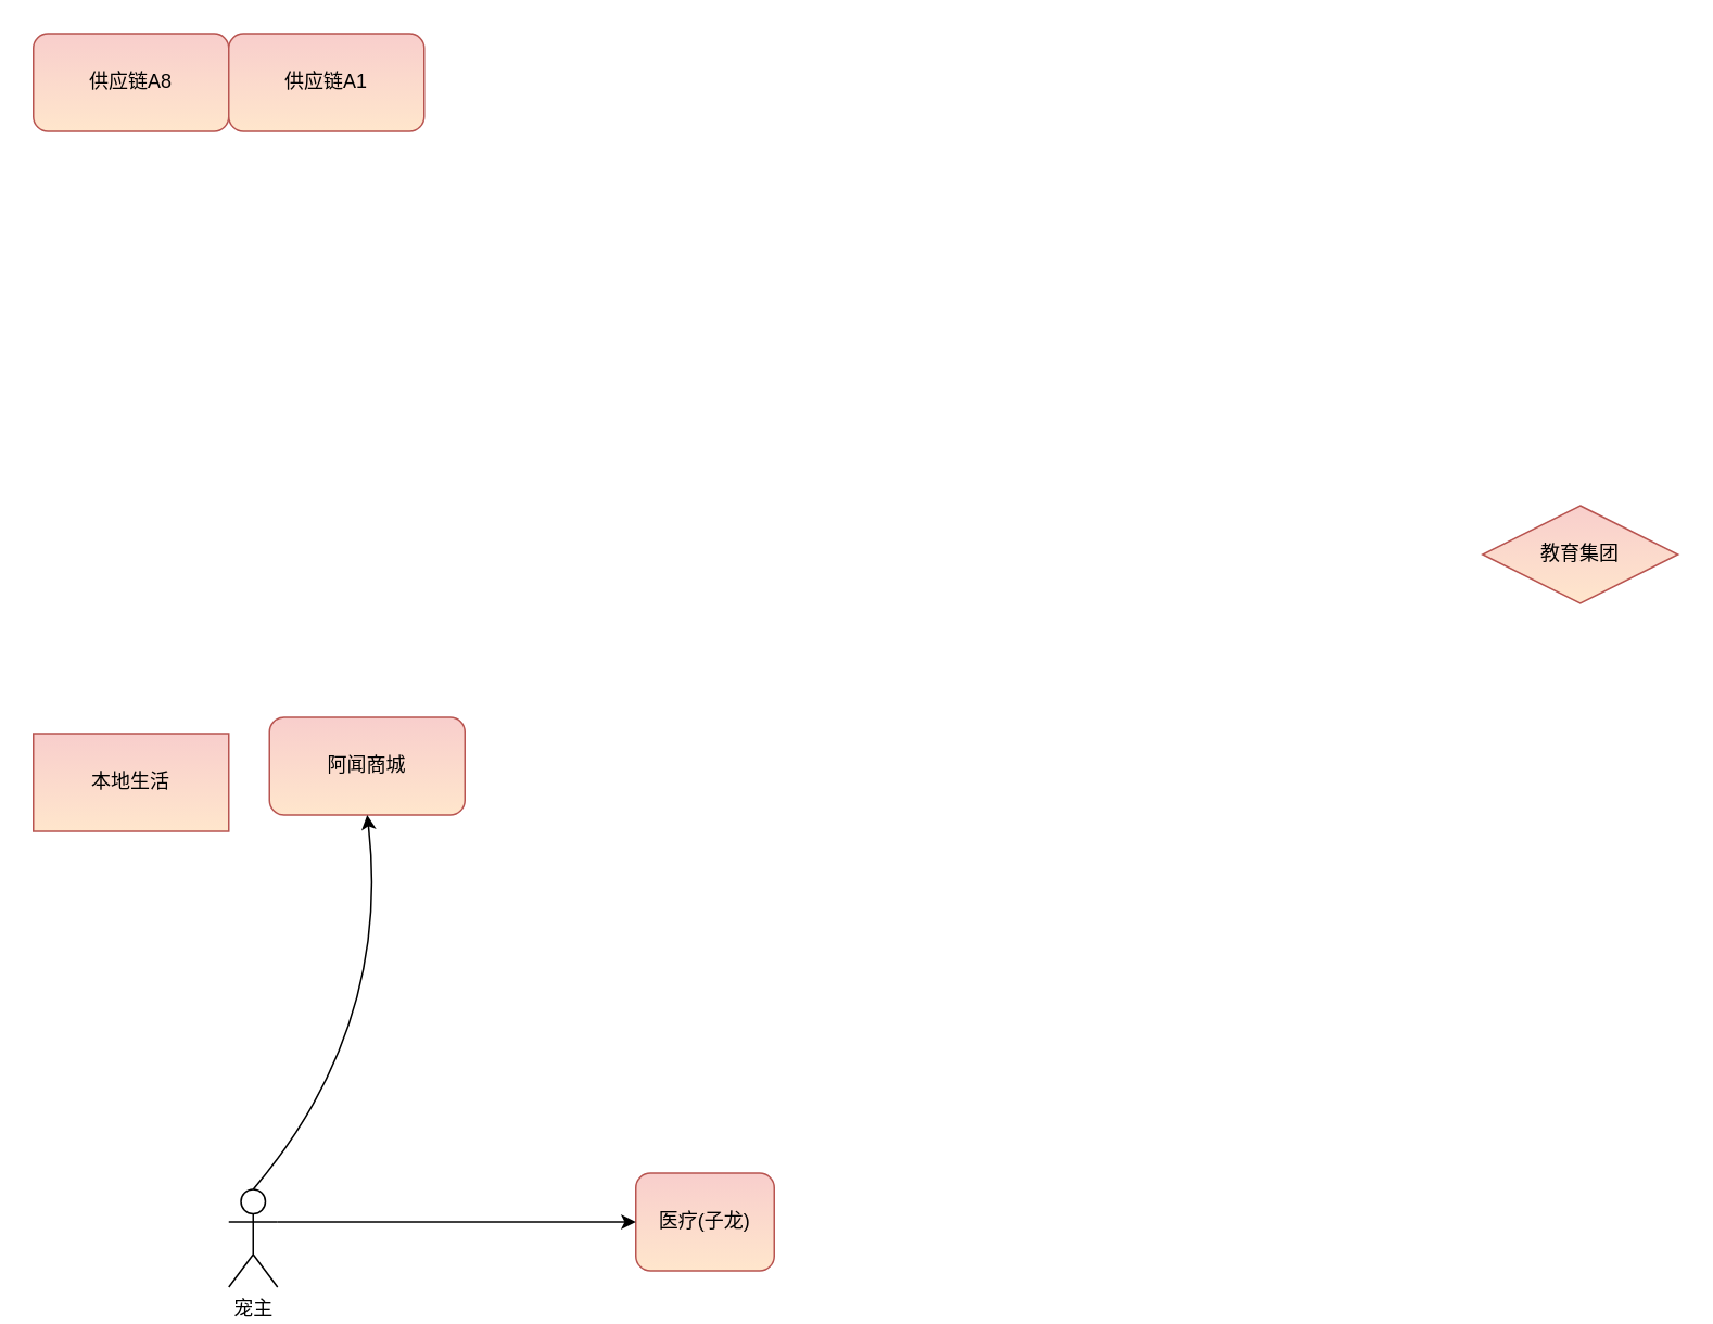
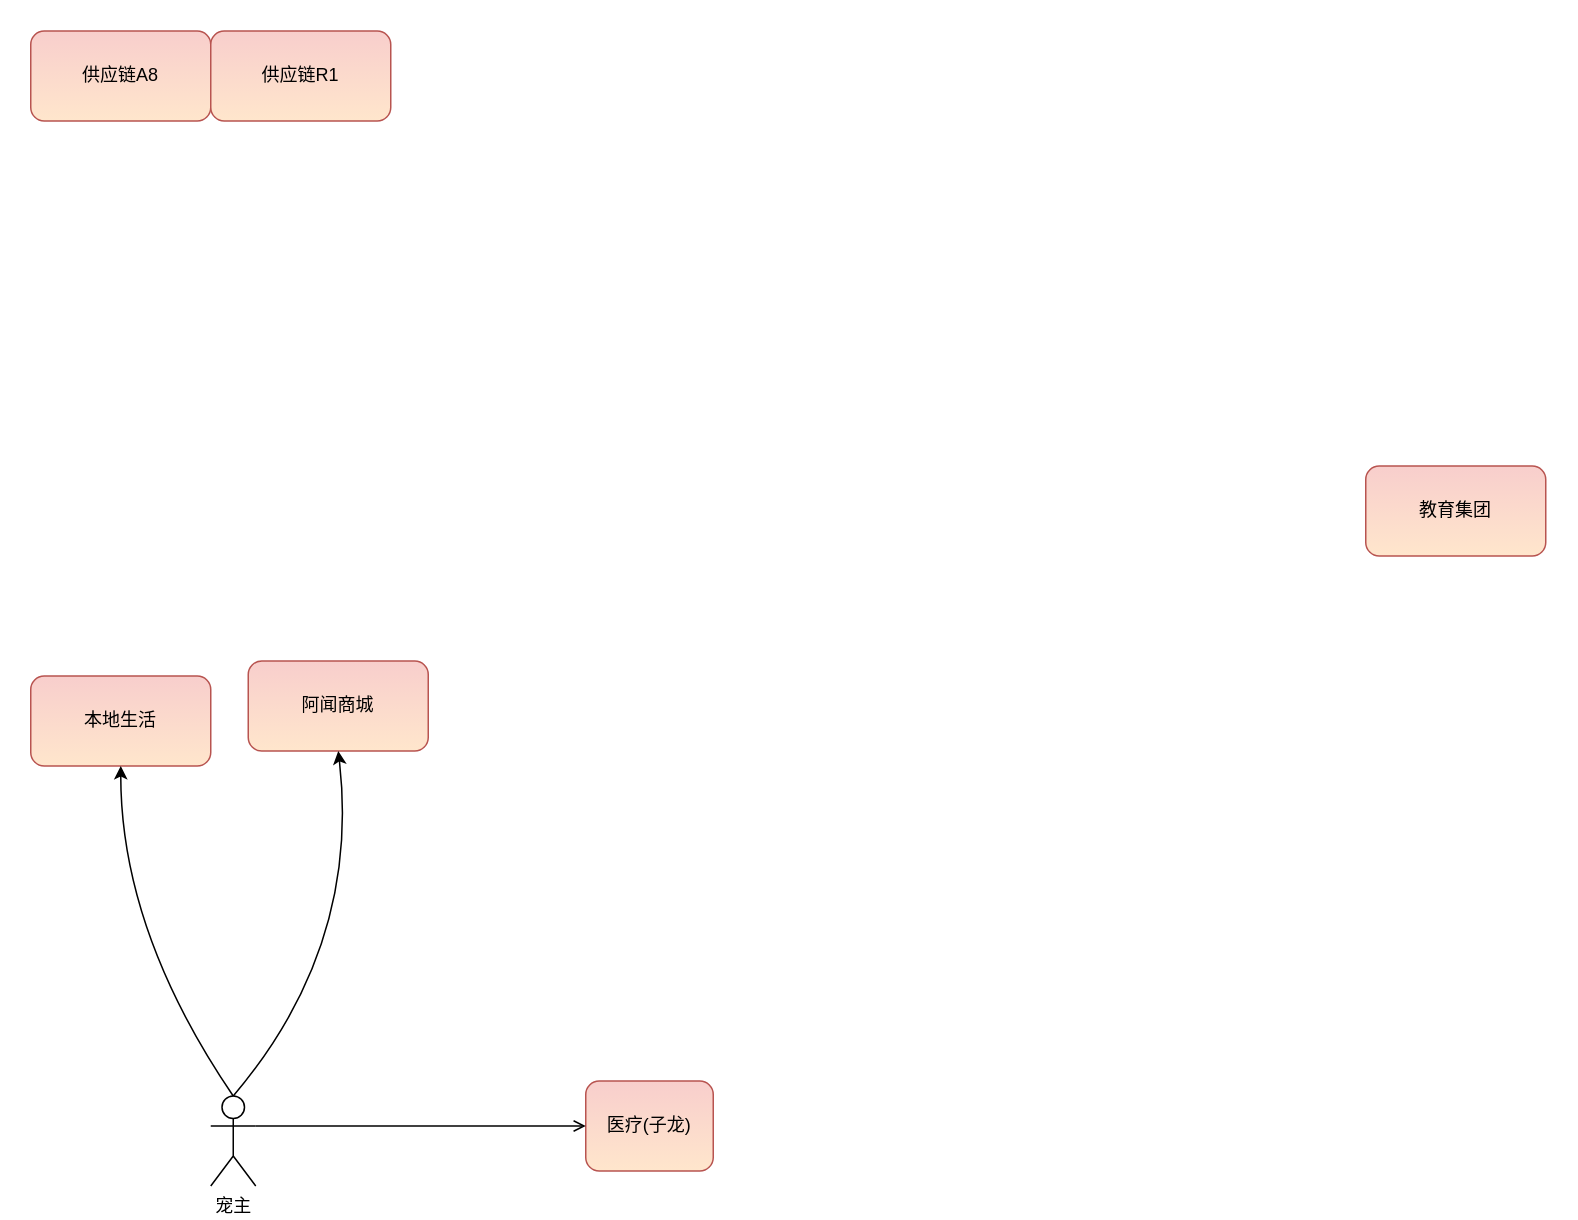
  <mxCell id="0" />
  <mxCell id="1" parent="0" />
  <mxCell id="2" value="医疗(子龙)" style="rounded=1;whiteSpace=wrap;html=1;fillColor=#f8cecc;strokeColor=#b85450;gradientColor=#FFE6CC;" vertex="1" parent="1"><mxGeometry x="390" y="720" width="85" height="60" as="geometry" /></mxCell>
  <mxCell id="3" value="供应链A8" style="rounded=1;whiteSpace=wrap;html=1;fillColor=#f8cecc;strokeColor=#b85450;gradientColor=#FFE6CC;" vertex="1" parent="1"><mxGeometry x="20" y="20" width="120" height="60" as="geometry" /></mxCell>
- <mxCell id="4" value="教育集团" style="rhombus;whiteSpace=wrap;html=1;fillColor=#f8cecc;strokeColor=#b85450;gradientColor=#FFE6CC;" vertex="1" parent="1"><mxGeometry x="910" y="310" width="120" height="60" as="geometry" /></mxCell>
+ <mxCell id="4" value="教育集团" style="rounded=1;whiteSpace=wrap;html=1;fillColor=#f8cecc;strokeColor=#b85450;gradientColor=#FFE6CC;" vertex="1" parent="1"><mxGeometry x="910" y="310" width="120" height="60" as="geometry" /></mxCell>
  <mxCell id="5" value="阿闻商城" style="rounded=1;whiteSpace=wrap;html=1;fillColor=#f8cecc;strokeColor=#b85450;gradientColor=#FFE6CC;" vertex="1" parent="1"><mxGeometry x="165" y="440" width="120" height="60" as="geometry" /></mxCell>
- <mxCell id="6" value="供应链A1" style="rounded=1;whiteSpace=wrap;html=1;fillColor=#f8cecc;strokeColor=#b85450;gradientColor=#FFE6CC;" vertex="1" parent="1"><mxGeometry x="140" y="20" width="120" height="60" as="geometry" /></mxCell>
- <mxCell id="7" value="本地生活" style="whiteSpace=wrap;html=1;fillColor=#f8cecc;strokeColor=#b85450;gradientColor=#FFE6CC;rounded=0;" vertex="1" parent="1"><mxGeometry x="20" y="450" width="120" height="60" as="geometry" /></mxCell>
+ <mxCell id="6" value="供应链R1" style="rounded=1;whiteSpace=wrap;html=1;fillColor=#f8cecc;strokeColor=#b85450;gradientColor=#FFE6CC;" vertex="1" parent="1"><mxGeometry x="140" y="20" width="120" height="60" as="geometry" /></mxCell>
+ <mxCell id="7" value="本地生活" style="rounded=1;whiteSpace=wrap;html=1;fillColor=#f8cecc;strokeColor=#b85450;gradientColor=#FFE6CC;" vertex="1" parent="1"><mxGeometry x="20" y="450" width="120" height="60" as="geometry" /></mxCell>
  <mxCell id="8" value="宠主" style="shape=umlActor;verticalLabelPosition=bottom;verticalAlign=top;html=1;outlineConnect=0;" vertex="1" parent="1"><mxGeometry x="140" y="730" width="30" height="60" as="geometry" /></mxCell>
  <mxCell id="9" value="" style="curved=1;endArrow=classic;html=1;exitX=0.5;exitY=0;exitDx=0;exitDy=0;exitPerimeter=0;entryX=0.5;entryY=1;entryDx=0;entryDy=0;" edge="1" parent="1" source="8" target="5"><mxGeometry width="50" height="50" relative="1" as="geometry"><mxPoint x="110" y="750" as="sourcePoint" /><mxPoint x="160" y="700" as="targetPoint" /><Array as="points"><mxPoint x="240" y="630" /></Array></mxGeometry></mxCell>
- <mxCell id="11" value="" style="curved=1;endArrow=classic;html=1;exitX=1;exitY=0.333;exitDx=0;exitDy=0;exitPerimeter=0;entryX=0;entryY=0.5;entryDx=0;entryDy=0;" edge="1" parent="1" source="8" target="2"><mxGeometry width="50" height="50" relative="1" as="geometry"><mxPoint x="140" y="790" as="sourcePoint" /><mxPoint x="190" y="740" as="targetPoint" /><Array as="points"><mxPoint x="280" y="750" /></Array></mxGeometry></mxCell>
+ <mxCell id="10" value="" style="curved=1;endArrow=classic;html=1;entryX=0.5;entryY=1;entryDx=0;entryDy=0;exitX=0.5;exitY=0;exitDx=0;exitDy=0;exitPerimeter=0;" edge="1" parent="1" source="8" target="7"><mxGeometry width="50" height="50" relative="1" as="geometry"><mxPoint x="30" y="700" as="sourcePoint" /><mxPoint x="110" y="570" as="targetPoint" /><Array as="points"><mxPoint x="80" y="620" /></Array></mxGeometry></mxCell>
+ <mxCell id="11" value="" style="curved=1;endArrow=open;html=1;exitX=1;exitY=0.333;exitDx=0;exitDy=0;exitPerimeter=0;entryX=0;entryY=0.5;entryDx=0;entryDy=0;" edge="1" parent="1" source="8" target="2"><mxGeometry width="50" height="50" relative="1" as="geometry"><mxPoint x="140" y="790" as="sourcePoint" /><mxPoint x="190" y="740" as="targetPoint" /><Array as="points"><mxPoint x="280" y="750" /></Array></mxGeometry></mxCell>
